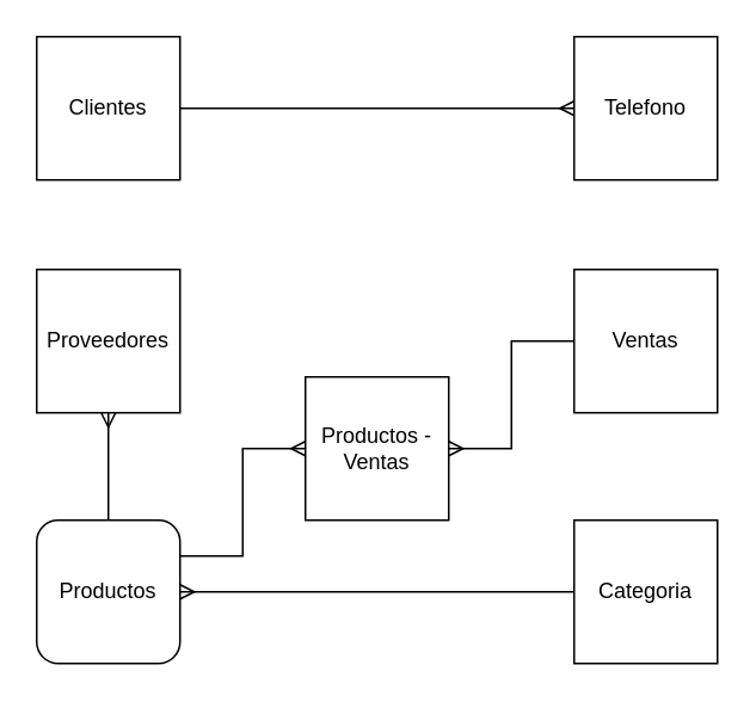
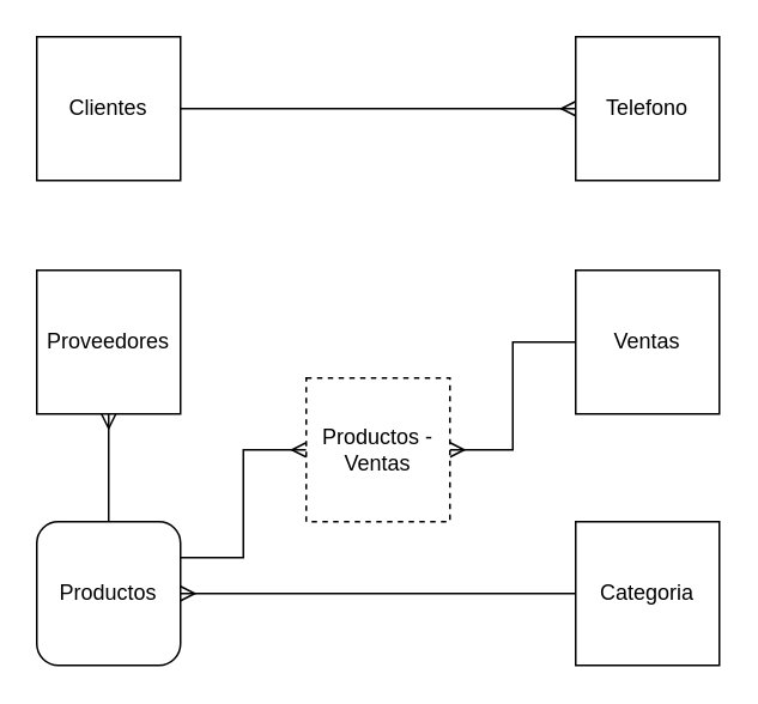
  <mxCell id="0" />
  <mxCell id="1" parent="0" />
  <mxCell id="2" value="" style="edgeStyle=orthogonalEdgeStyle;rounded=0;orthogonalLoop=1;jettySize=auto;html=1;endArrow=ERmany;endFill=0;" edge="1" parent="1" source="3" target="4"><mxGeometry relative="1" as="geometry" /></mxCell>
  <mxCell id="3" value="Clientes" style="whiteSpace=wrap;html=1;aspect=fixed;" vertex="1" parent="1"><mxGeometry x="20" y="20" width="80" height="80" as="geometry" /></mxCell>
  <mxCell id="4" value="Telefono" style="whiteSpace=wrap;html=1;aspect=fixed;" vertex="1" parent="1"><mxGeometry x="320" y="20" width="80" height="80" as="geometry" /></mxCell>
  <mxCell id="5" value="Proveedores" style="whiteSpace=wrap;html=1;aspect=fixed;" vertex="1" parent="1"><mxGeometry x="20" y="150" width="80" height="80" as="geometry" /></mxCell>
  <mxCell id="6" style="rounded=0;orthogonalLoop=1;jettySize=auto;html=1;entryX=0;entryY=0.5;entryDx=0;entryDy=0;endArrow=ERmany;endFill=0;exitX=1;exitY=0.25;exitDx=0;exitDy=0;edgeStyle=orthogonalEdgeStyle;" edge="1" parent="1" source="8" target="13"><mxGeometry relative="1" as="geometry" /></mxCell>
  <mxCell id="7" style="edgeStyle=orthogonalEdgeStyle;rounded=0;orthogonalLoop=1;jettySize=auto;html=1;entryX=0.5;entryY=1;entryDx=0;entryDy=0;strokeColor=default;align=center;verticalAlign=middle;fontFamily=Helvetica;fontSize=11;fontColor=default;labelBackgroundColor=default;endArrow=ERmany;endFill=0;" edge="1" parent="1" source="8" target="5"><mxGeometry relative="1" as="geometry" /></mxCell>
  <mxCell id="8" value="Productos" style="whiteSpace=wrap;html=1;aspect=fixed;rounded=1;" vertex="1" parent="1"><mxGeometry x="20" y="290" width="80" height="80" as="geometry" /></mxCell>
  <mxCell id="9" style="edgeStyle=orthogonalEdgeStyle;rounded=0;orthogonalLoop=1;jettySize=auto;html=1;entryX=1;entryY=0.5;entryDx=0;entryDy=0;endArrow=ERmany;endFill=0;" edge="1" parent="1" source="10" target="13"><mxGeometry relative="1" as="geometry" /></mxCell>
  <mxCell id="10" value="Ventas" style="whiteSpace=wrap;html=1;aspect=fixed;" vertex="1" parent="1"><mxGeometry x="320" y="150" width="80" height="80" as="geometry" /></mxCell>
  <mxCell id="11" style="edgeStyle=orthogonalEdgeStyle;rounded=0;orthogonalLoop=1;jettySize=auto;html=1;endArrow=ERmany;endFill=0;" edge="1" parent="1" source="12" target="8"><mxGeometry relative="1" as="geometry" /></mxCell>
  <mxCell id="12" value="Categoria" style="whiteSpace=wrap;html=1;aspect=fixed;" vertex="1" parent="1"><mxGeometry x="320" y="290" width="80" height="80" as="geometry" /></mxCell>
- <mxCell id="13" value="Productos - Ventas" style="whiteSpace=wrap;html=1;aspect=fixed;" vertex="1" parent="1"><mxGeometry x="170" y="210" width="80" height="80" as="geometry" /></mxCell>
+ <mxCell id="13" value="Productos - Ventas" style="whiteSpace=wrap;html=1;aspect=fixed;dashed=1;" vertex="1" parent="1"><mxGeometry x="170" y="210" width="80" height="80" as="geometry" /></mxCell>
